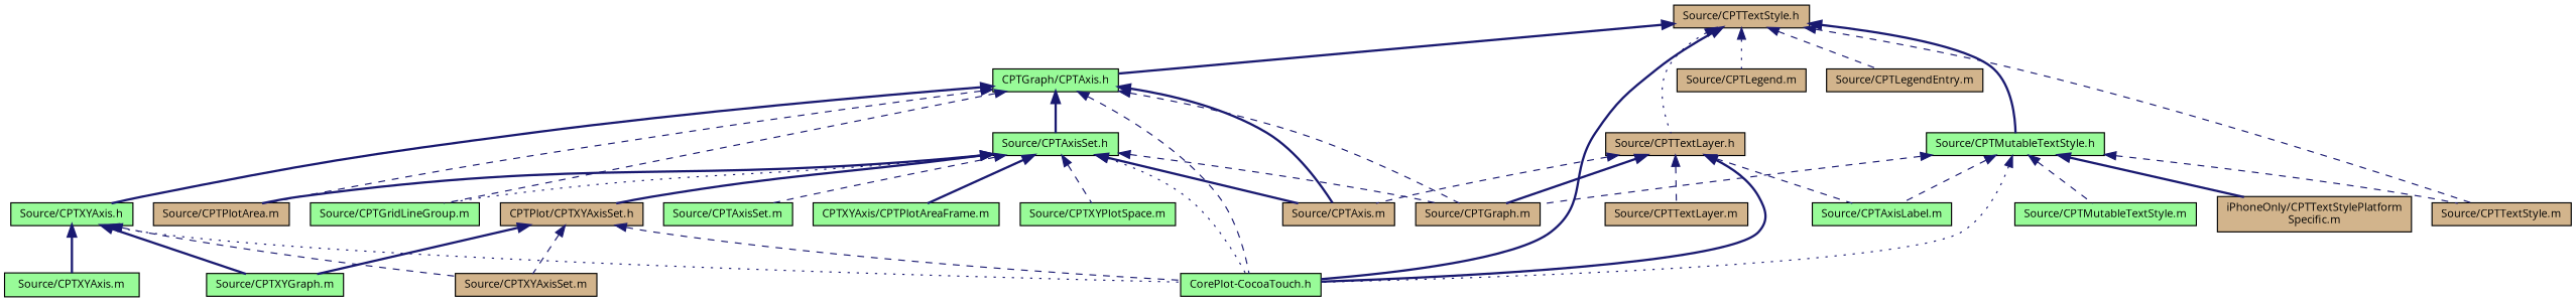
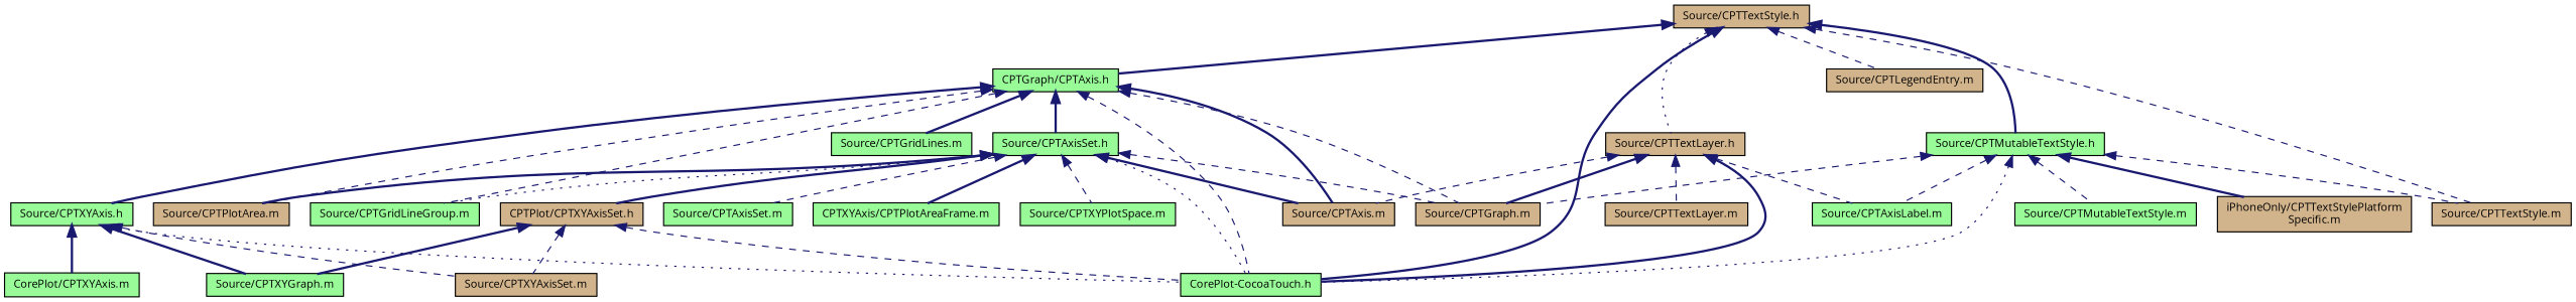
  digraph {
    fontname="Open Sans"
    node [color=black fillcolor=palegreen fontname="Open Sans" fontsize=10 shape=record style=filled]
    edge [color=midnightblue dir=back fontname="Open Sans" fontsize=10 labelfontname="Lucinda Grande" labelfontsize=10 style=dashed]
    n1 [fillcolor=tan fontcolor=black height=0.2 label="Source/CPTTextStyle.h" width=0.4]
    n2 [height=0.2 label="CorePlot-CocoaTouch.h" width=0.4]
    n3 [height=0.2 label="CPTGraph/CPTAxis.h" width=0.4]
    n4 [fillcolor=tan height=0.2 label="Source/CPTTextLayer.h" width=0.4]
-   n5 [fillcolor=tan height=0.2 label="Source/CPTLegend.m" width=0.4]
    n6 [fillcolor=tan height=0.2 label="Source/CPTLegendEntry.m" width=0.4]
    n7 [height=0.2 label="Source/CPTMutableTextStyle.h" width=0.4]
    n8 [fillcolor=tan height=0.2 label="Source/CPTTextStyle.m" width=0.4]
    n9 [fillcolor=tan height=0.2 label="Source/CPTAxis.m" width=0.4]
    n10 [height=0.2 label="Source/CPTAxisSet.h" width=0.4]
    n11 [fillcolor=tan height=0.2 label="Source/CPTGraph.m" width=0.4]
    n12 [height=0.2 label="Source/CPTGridLineGroup.m" width=0.4]
    n13 [fillcolor=tan height=0.2 label="Source/CPTPlotArea.m" width=0.4]
+   n14 [height=0.2 label="Source/CPTGridLines.m" width=0.4]
    n15 [height=0.2 label="Source/CPTXYAxis.h" width=0.4]
    n16 [height=0.2 label="Source/CPTAxisLabel.m" width=0.4]
    n17 [fillcolor=tan height=0.2 label="Source/CPTTextLayer.m" width=0.4]
    n18 [height=0.2 label="Source/CPTMutableTextStyle.m" width=0.4]
    n19 [fillcolor=tan height=0.2 label="iPhoneOnly/CPTTextStylePlatform\lSpecific.m" width=0.4]
    n20 [height=0.2 label="Source/CPTAxisSet.m" width=0.4]
    n21 [height=0.2 label="CPTXYAxis/CPTPlotAreaFrame.m" width=0.4]
    n22 [fillcolor=tan height=0.2 label="CPTPlot/CPTXYAxisSet.h" width=0.4]
    n23 [height=0.2 label="Source/CPTXYPlotSpace.m" width=0.4]
    n24 [fillcolor=tan height=0.2 label="Source/CPTXYAxisSet.m" width=0.4]
    n25 [height=0.2 label="Source/CPTXYGraph.m" width=0.4]
-   n26 [height=0.2 label="Source/CPTXYAxis.m" width=0.4]
+   n26 [height=0.2 label="CorePlot/CPTXYAxis.m" width=0.4]
    n1 -> n2 [style=bold]
    n1 -> n3 [style=bold]
    n1 -> n4 [style=dotted]
-   n1 -> n5 [style=dotted]
    n1 -> n6
    n1 -> n7 [style=bold]
    n1 -> n8
    n3 -> n2
    n3 -> n9 [style=bold]
    n3 -> n10 [style=bold]
    n3 -> n11
    n3 -> n12
    n3 -> n13
+   n3 -> n14 [style=bold]
    n3 -> n15 [style=bold]
    n4 -> n2 [style=bold]
    n4 -> n9
    n4 -> n11 [style=bold]
    n4 -> n16
    n4 -> n17
    n7 -> n2 [style=dotted]
    n7 -> n8
    n7 -> n11
    n7 -> n16
    n7 -> n18
    n7 -> n19 [style=bold]
    n10 -> n2 [style=dotted]
    n10 -> n9 [style=bold]
    n10 -> n11
    n10 -> n12 [style=dotted]
    n10 -> n13 [style=bold]
    n10 -> n20
    n10 -> n21 [style=bold]
    n10 -> n22 [style=bold]
    n10 -> n23
    n15 -> n2 [style=dotted]
    n15 -> n24
    n15 -> n25 [style=bold]
    n15 -> n26 [style=bold]
    n22 -> n2
    n22 -> n24
    n22 -> n25 [style=bold]
  }
